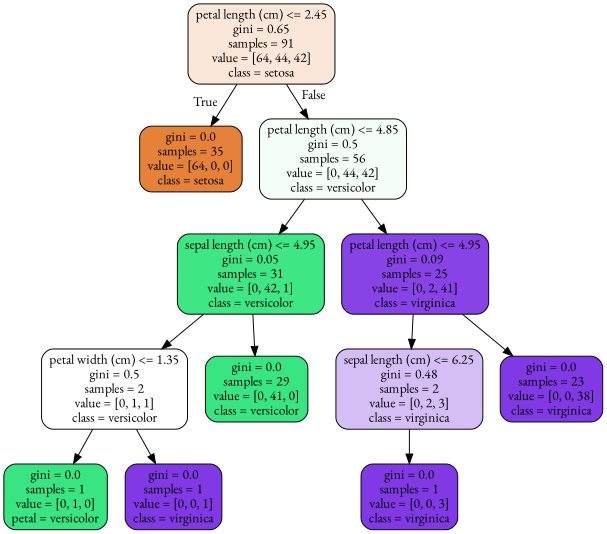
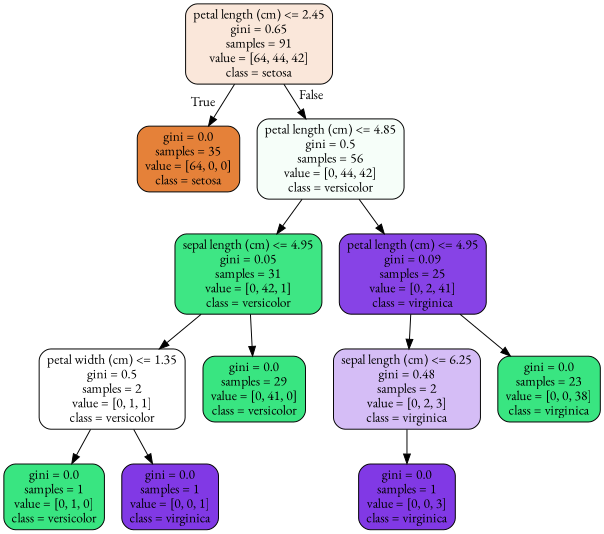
  digraph {
    fontname="EB Garamond"
    node [color=black fillcolor="#8139e5" fontname="EB Garamond" shape=box style="filled, rounded"]
    edge [fontname="EB Garamond"]
    n1 [fillcolor="#fae7da" label="petal length (cm) <= 2.45\ngini = 0.65\nsamples = 91\nvalue = [64, 44, 42]\nclass = setosa"]
    n2 [fillcolor="#e58139" label="gini = 0.0\nsamples = 35\nvalue = [64, 0, 0]\nclass = setosa"]
    n3 [fillcolor="#f6fef9" label="petal length (cm) <= 4.85\ngini = 0.5\nsamples = 56\nvalue = [0, 44, 42]\nclass = versicolor"]
    n4 [fillcolor="#3ee684" label="sepal length (cm) <= 4.95\ngini = 0.05\nsamples = 31\nvalue = [0, 42, 1]\nclass = versicolor"]
    n5 [fillcolor="#8743e6" label="petal length (cm) <= 4.95\ngini = 0.09\nsamples = 25\nvalue = [0, 2, 41]\nclass = virginica"]
    n6 [fillcolor="#ffffff" label="petal width (cm) <= 1.35\ngini = 0.5\nsamples = 2\nvalue = [0, 1, 1]\nclass = versicolor"]
    n7 [fillcolor="#39e581" label="gini = 0.0\nsamples = 29\nvalue = [0, 41, 0]\nclass = versicolor"]
    n8 [fillcolor="#d5bdf6" label="sepal length (cm) <= 6.25\ngini = 0.48\nsamples = 2\nvalue = [0, 2, 3]\nclass = virginica"]
-   n9 [label="gini = 0.0\nsamples = 23\nvalue = [0, 0, 38]\nclass = virginica"]
-   n10 [fillcolor="#39e581" label="gini = 0.0\nsamples = 1\nvalue = [0, 1, 0]\npetal = versicolor"]
+   n9 [fillcolor="#39e581" label="gini = 0.0\nsamples = 23\nvalue = [0, 0, 38]\nclass = virginica"]
+   n10 [fillcolor="#39e581" label="gini = 0.0\nsamples = 1\nvalue = [0, 1, 0]\nclass = versicolor"]
    n11 [label="gini = 0.0\nsamples = 1\nvalue = [0, 0, 1]\nclass = virginica"]
    n12 [label="gini = 0.0\nsamples = 1\nvalue = [0, 0, 3]\nclass = virginica"]
    n1 -> n2 [headlabel=True labelangle=45 labeldistance=2.5]
    n1 -> n3 [headlabel=False labelangle=-45 labeldistance=2.5]
    n3 -> n4
    n3 -> n5
    n4 -> n6
    n4 -> n7
    n5 -> n8
    n5 -> n9
    n6 -> n10
    n6 -> n11
    n8 -> n12
  }
